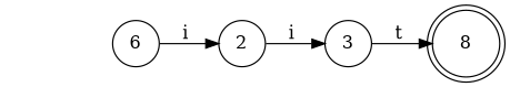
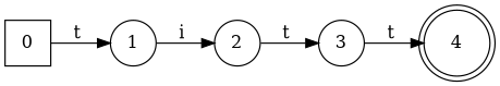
  digraph {
    rankdir=LR
    node [shape=circle]
-   1 [label=6]
+   0 [shape=square]
+   1
    2
    3
-   4 [shape=doublecircle label=8]
+   4 [shape=doublecircle]
+   0 -> 1 [label="t "]
    1 -> 2 [label="i "]
-   2 -> 3 [label="i "]
+   2 -> 3 [label="t "]
    3 -> 4 [label="t "]
  }
